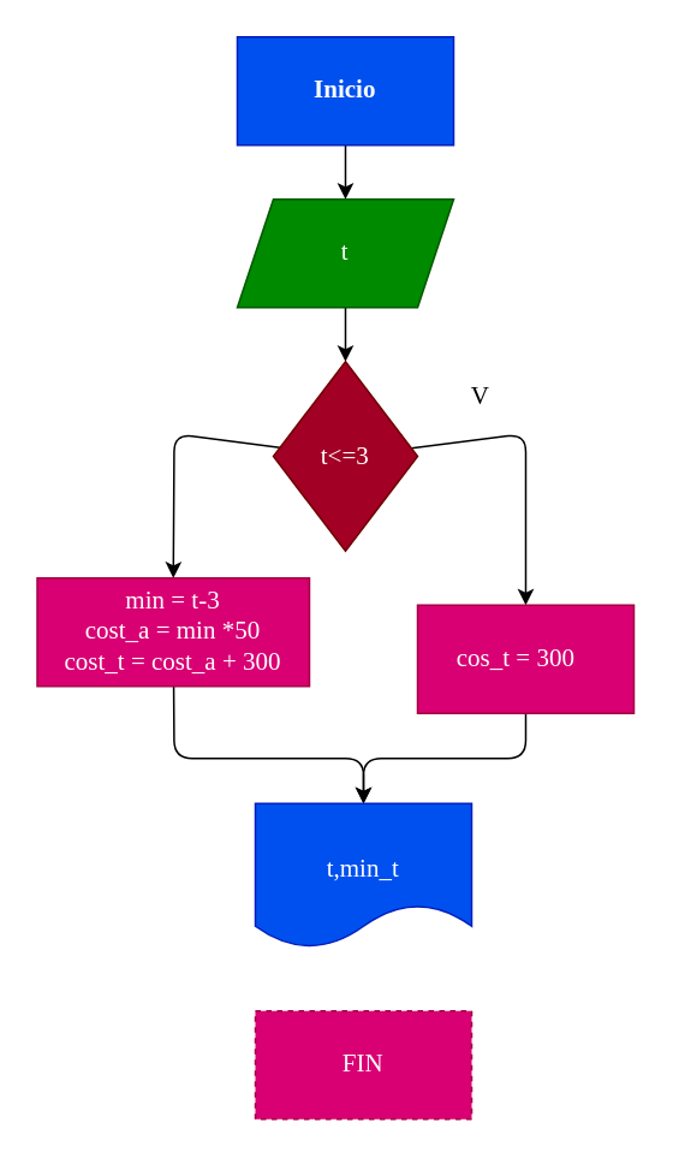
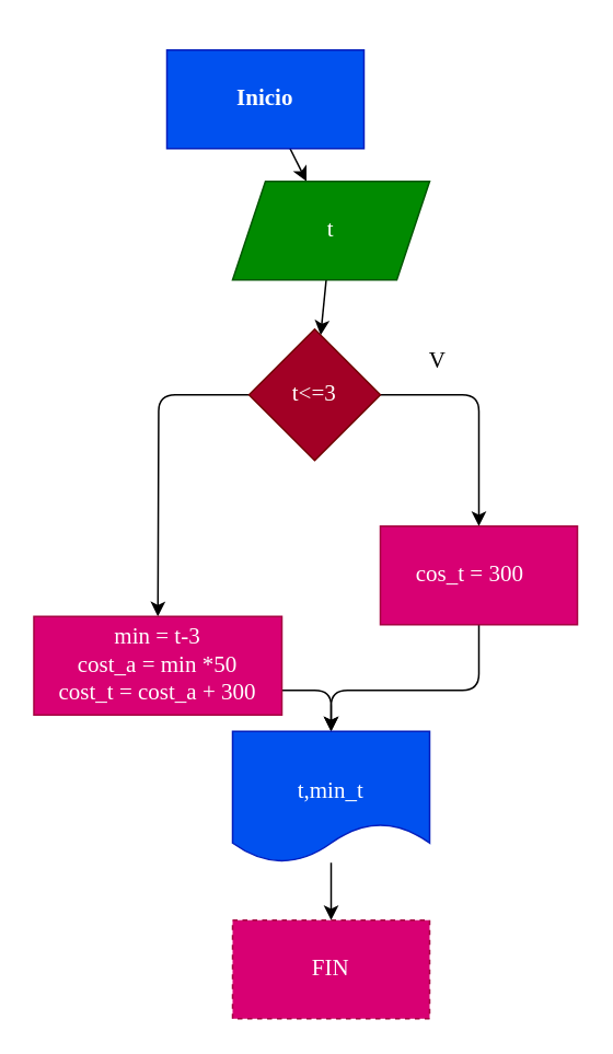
  <mxCell id="0" />
  <mxCell id="1" parent="0" />
  <mxCell id="2" value="" style="edgeStyle=none;html=1;fontFamily=Comic Sans MS;fontSize=14;" parent="1" source="3" target="5" edge="1"><mxGeometry relative="1" as="geometry" /></mxCell>
- <mxCell id="3" value="Inicio" style="rounded=0;whiteSpace=wrap;html=1;fontFamily=Comic Sans MS;fontSize=14;fontStyle=1;fillColor=#0050ef;fontColor=#ffffff;strokeColor=#001DBC;" parent="1" vertex="1"><mxGeometry x="131" y="20" width="120" height="60" as="geometry" /></mxCell>
+ <mxCell id="3" value="Inicio" style="rounded=0;whiteSpace=wrap;html=1;fontFamily=Comic Sans MS;fontSize=14;fontStyle=1;fillColor=#0050ef;fontColor=#ffffff;strokeColor=#001DBC;" parent="1" vertex="1"><mxGeometry x="101" y="30" width="120" height="60" as="geometry" /></mxCell>
  <mxCell id="4" value="" style="edgeStyle=none;html=1;fontFamily=Comic Sans MS;fontSize=14;" parent="1" source="5" target="8" edge="1"><mxGeometry relative="1" as="geometry" /></mxCell>
- <mxCell id="5" value="t" style="shape=parallelogram;perimeter=parallelogramPerimeter;whiteSpace=wrap;html=1;fixedSize=1;fontFamily=Comic Sans MS;fontSize=14;fillColor=#008a00;fontColor=#ffffff;strokeColor=#005700;" parent="1" vertex="1"><mxGeometry x="131" y="110" width="120" height="60" as="geometry" /></mxCell>
+ <mxCell id="5" value="t" style="shape=parallelogram;perimeter=parallelogramPerimeter;whiteSpace=wrap;html=1;fixedSize=1;fontFamily=Comic Sans MS;fontSize=14;fillColor=#008a00;fontColor=#ffffff;strokeColor=#005700;" parent="1" vertex="1"><mxGeometry x="141" y="110" width="120" height="60" as="geometry" /></mxCell>
  <mxCell id="6" style="edgeStyle=none;html=1;entryX=0.5;entryY=0;entryDx=0;entryDy=0;fontFamily=Comic Sans MS;fontSize=14;" parent="1" source="8" target="12" edge="1"><mxGeometry relative="1" as="geometry"><Array as="points"><mxPoint x="96" y="240" /></Array></mxGeometry></mxCell>
  <mxCell id="7" style="edgeStyle=none;html=1;entryX=0.5;entryY=0;entryDx=0;entryDy=0;fontFamily=Comic Sans MS;fontSize=14;" parent="1" source="8" target="10" edge="1"><mxGeometry relative="1" as="geometry"><Array as="points"><mxPoint x="291" y="240" /></Array></mxGeometry></mxCell>
- <mxCell id="8" value="t&amp;lt;=3" style="rhombus;whiteSpace=wrap;html=1;fontFamily=Comic Sans MS;fontSize=14;fillColor=#a20025;fontColor=#ffffff;strokeColor=#6F0000;" parent="1" vertex="1"><mxGeometry x="151" y="200" width="80" height="105" as="geometry" /></mxCell>
+ <mxCell id="8" value="t&amp;lt;=3" style="rhombus;whiteSpace=wrap;html=1;fontFamily=Comic Sans MS;fontSize=14;fillColor=#a20025;fontColor=#ffffff;strokeColor=#6F0000;" parent="1" vertex="1"><mxGeometry x="151" y="200" width="80" height="80" as="geometry" /></mxCell>
  <mxCell id="9" style="edgeStyle=none;html=1;" edge="1" parent="1" source="10" target="14"><mxGeometry relative="1" as="geometry"><mxPoint x="201" y="440" as="targetPoint" /><Array as="points"><mxPoint x="291" y="420" /><mxPoint x="201" y="420" /></Array></mxGeometry></mxCell>
- <mxCell id="10" value="cos_t = 300&amp;nbsp; &amp;nbsp;" style="rounded=0;whiteSpace=wrap;html=1;fontFamily=Comic Sans MS;fontSize=14;fillColor=#d80073;fontColor=#ffffff;strokeColor=#A50040;" parent="1" vertex="1"><mxGeometry x="231" y="335" width="120" height="60" as="geometry" /></mxCell>
+ <mxCell id="10" value="cos_t = 300&amp;nbsp; &amp;nbsp;" style="rounded=0;whiteSpace=wrap;html=1;fontFamily=Comic Sans MS;fontSize=14;fillColor=#d80073;fontColor=#ffffff;strokeColor=#A50040;" parent="1" vertex="1"><mxGeometry x="231" y="320" width="120" height="60" as="geometry" /></mxCell>
  <mxCell id="11" style="edgeStyle=none;html=1;entryX=0.5;entryY=0;entryDx=0;entryDy=0;" edge="1" parent="1" source="12" target="14"><mxGeometry relative="1" as="geometry"><Array as="points"><mxPoint x="96" y="420" /><mxPoint x="201" y="420" /></Array></mxGeometry></mxCell>
- <mxCell id="12" value="min = t-3&lt;br&gt;cost_a = min *50&lt;br&gt;cost_t = cost_a + 300" style="rounded=0;whiteSpace=wrap;html=1;fontFamily=Comic Sans MS;fontSize=14;fillColor=#d80073;fontColor=#ffffff;strokeColor=#A50040;" parent="1" vertex="1"><mxGeometry x="20" y="320" width="151" height="60" as="geometry" /></mxCell>
+ <mxCell id="12" value="min = t-3&lt;br&gt;cost_a = min *50&lt;br&gt;cost_t = cost_a + 300" style="rounded=0;whiteSpace=wrap;html=1;fontFamily=Comic Sans MS;fontSize=14;fillColor=#d80073;fontColor=#ffffff;strokeColor=#A50040;" parent="1" vertex="1"><mxGeometry x="20" y="375" width="151" height="60" as="geometry" /></mxCell>
+ <mxCell id="13" value="" style="edgeStyle=none;html=1;" edge="1" parent="1" source="14" target="15"><mxGeometry relative="1" as="geometry" /></mxCell>
  <mxCell id="14" value="&lt;br&gt;t,min_t" style="shape=document;whiteSpace=wrap;html=1;boundedLbl=1;fontFamily=Comic Sans MS;fontSize=14;fillColor=#0050ef;fontColor=#ffffff;strokeColor=#001DBC;" parent="1" vertex="1"><mxGeometry x="141" y="445" width="120" height="80" as="geometry" /></mxCell>
  <mxCell id="15" value="FIN" style="rounded=0;whiteSpace=wrap;html=1;fontFamily=Comic Sans MS;fontSize=14;fillColor=#d80073;fontColor=#ffffff;strokeColor=#A50040;dashed=1;" parent="1" vertex="1"><mxGeometry x="141" y="560" width="120" height="60" as="geometry" /></mxCell>
  <mxCell id="16" value="V" style="text;html=1;strokeColor=none;fillColor=none;align=center;verticalAlign=middle;whiteSpace=wrap;rounded=0;fontFamily=Comic Sans MS;fontSize=14;" parent="1" vertex="1"><mxGeometry x="246" y="210" width="40" height="20" as="geometry" /></mxCell>
